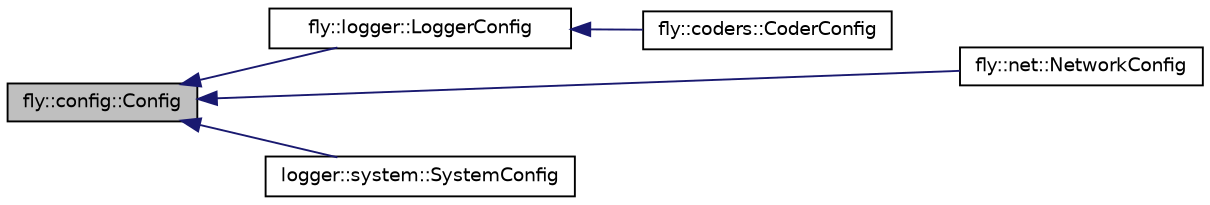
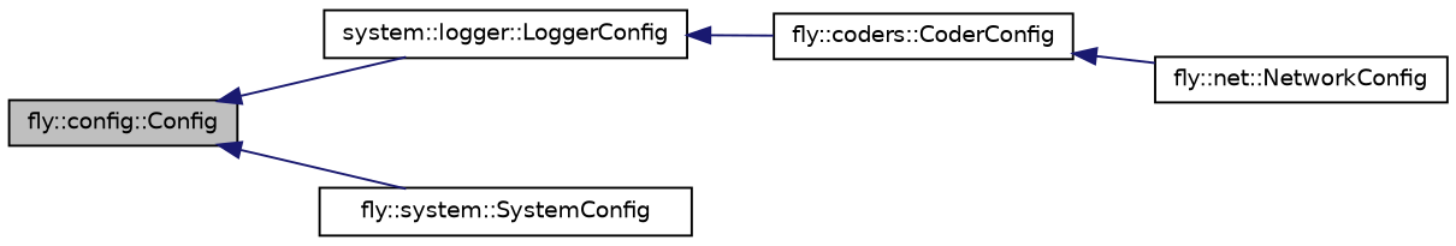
  digraph {
    rankdir=LR
    node [color=black fillcolor=white fontname=Helvetica fontsize=10 shape=record style=filled]
    edge [color=midnightblue dir=back fontname=Helvetica fontsize=10 labelfontname=Helvetica labelfontsize=10 style=solid]
    n1 [fillcolor=grey75 fontcolor=black height=0.2 label="fly::config::Config" width=0.4]
-   n2 [height=0.2 label="fly::logger::LoggerConfig" width=0.4]
+   n2 [height=0.2 label="system::logger::LoggerConfig" width=0.4]
    n3 [height=0.2 label="fly::net::NetworkConfig" width=0.4]
-   n4 [height=0.2 label="logger::system::SystemConfig" width=0.4]
+   n4 [height=0.2 label="fly::system::SystemConfig" width=0.4]
    n5 [height=0.2 label="fly::coders::CoderConfig" width=0.4]
    n1 -> n2
-   n1 -> n3
+   n5 -> n3
    n1 -> n4
    n2 -> n5
  }
